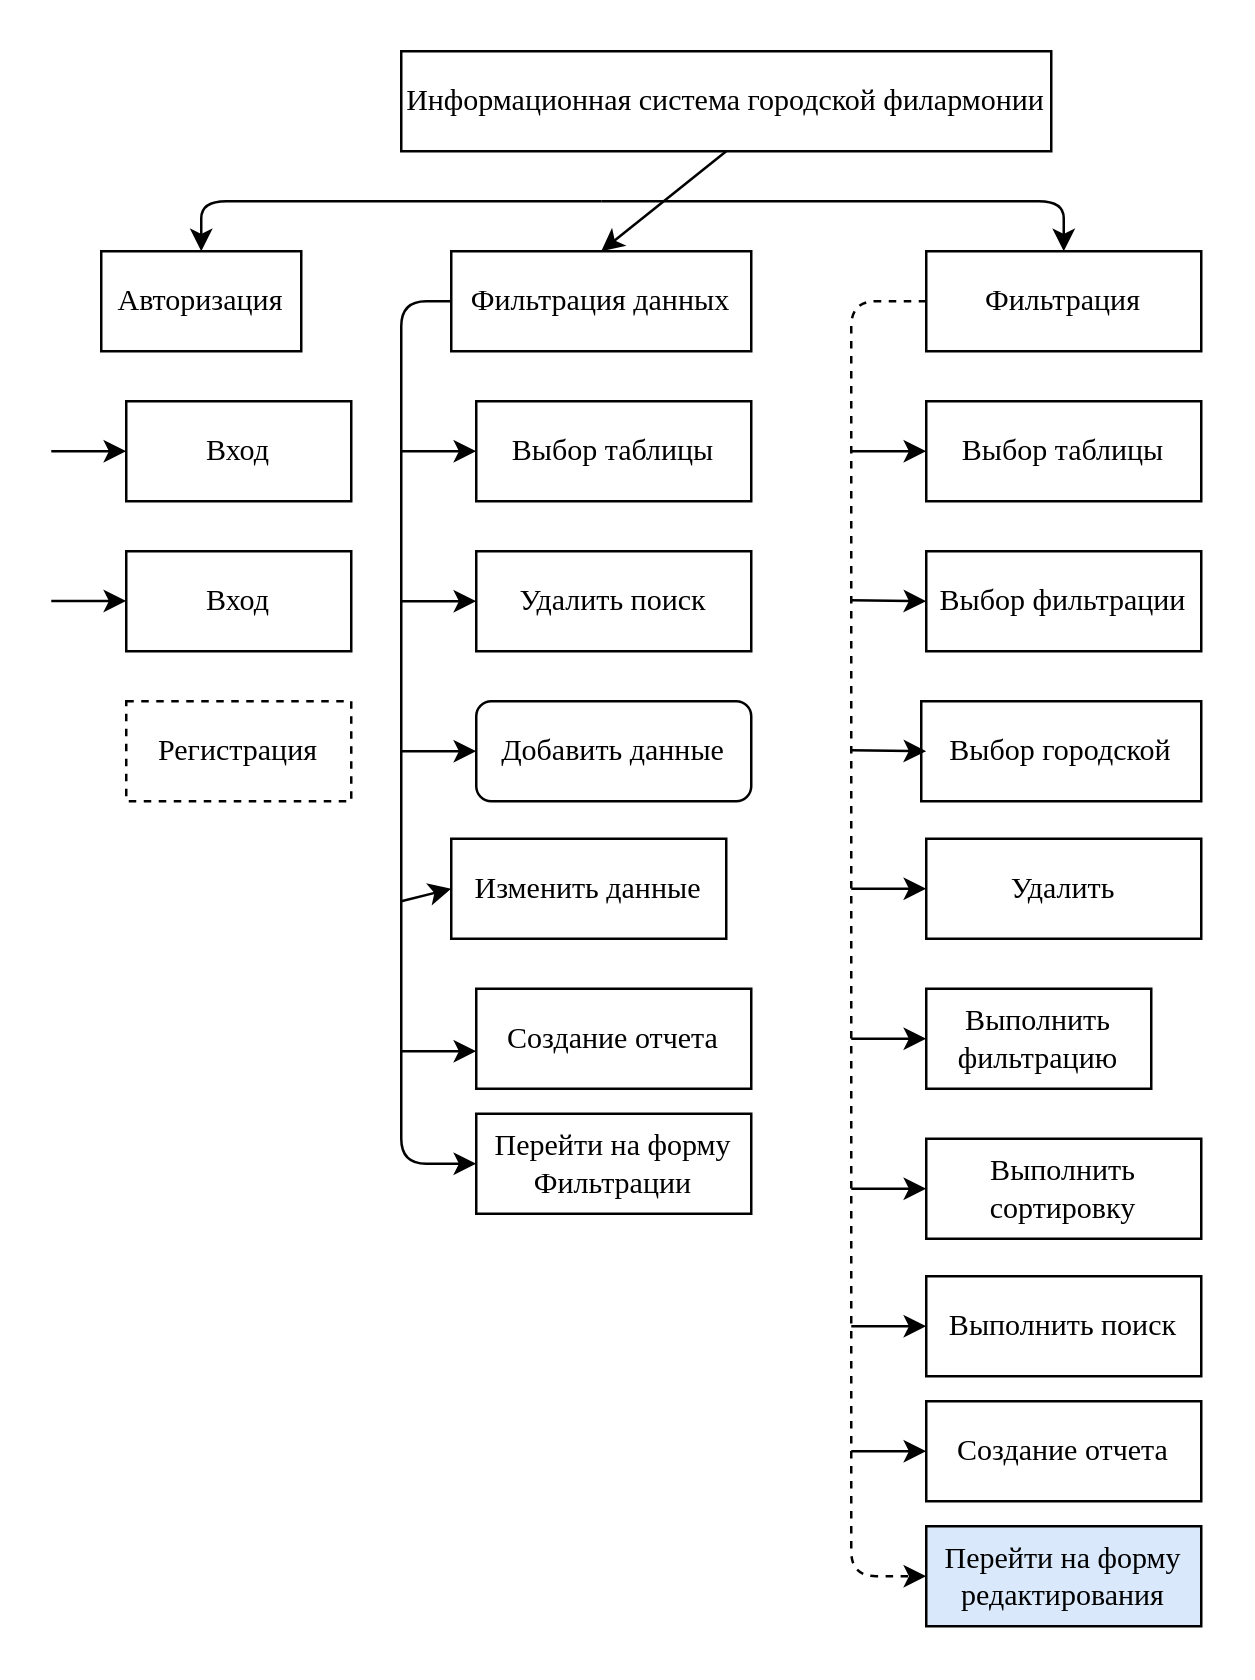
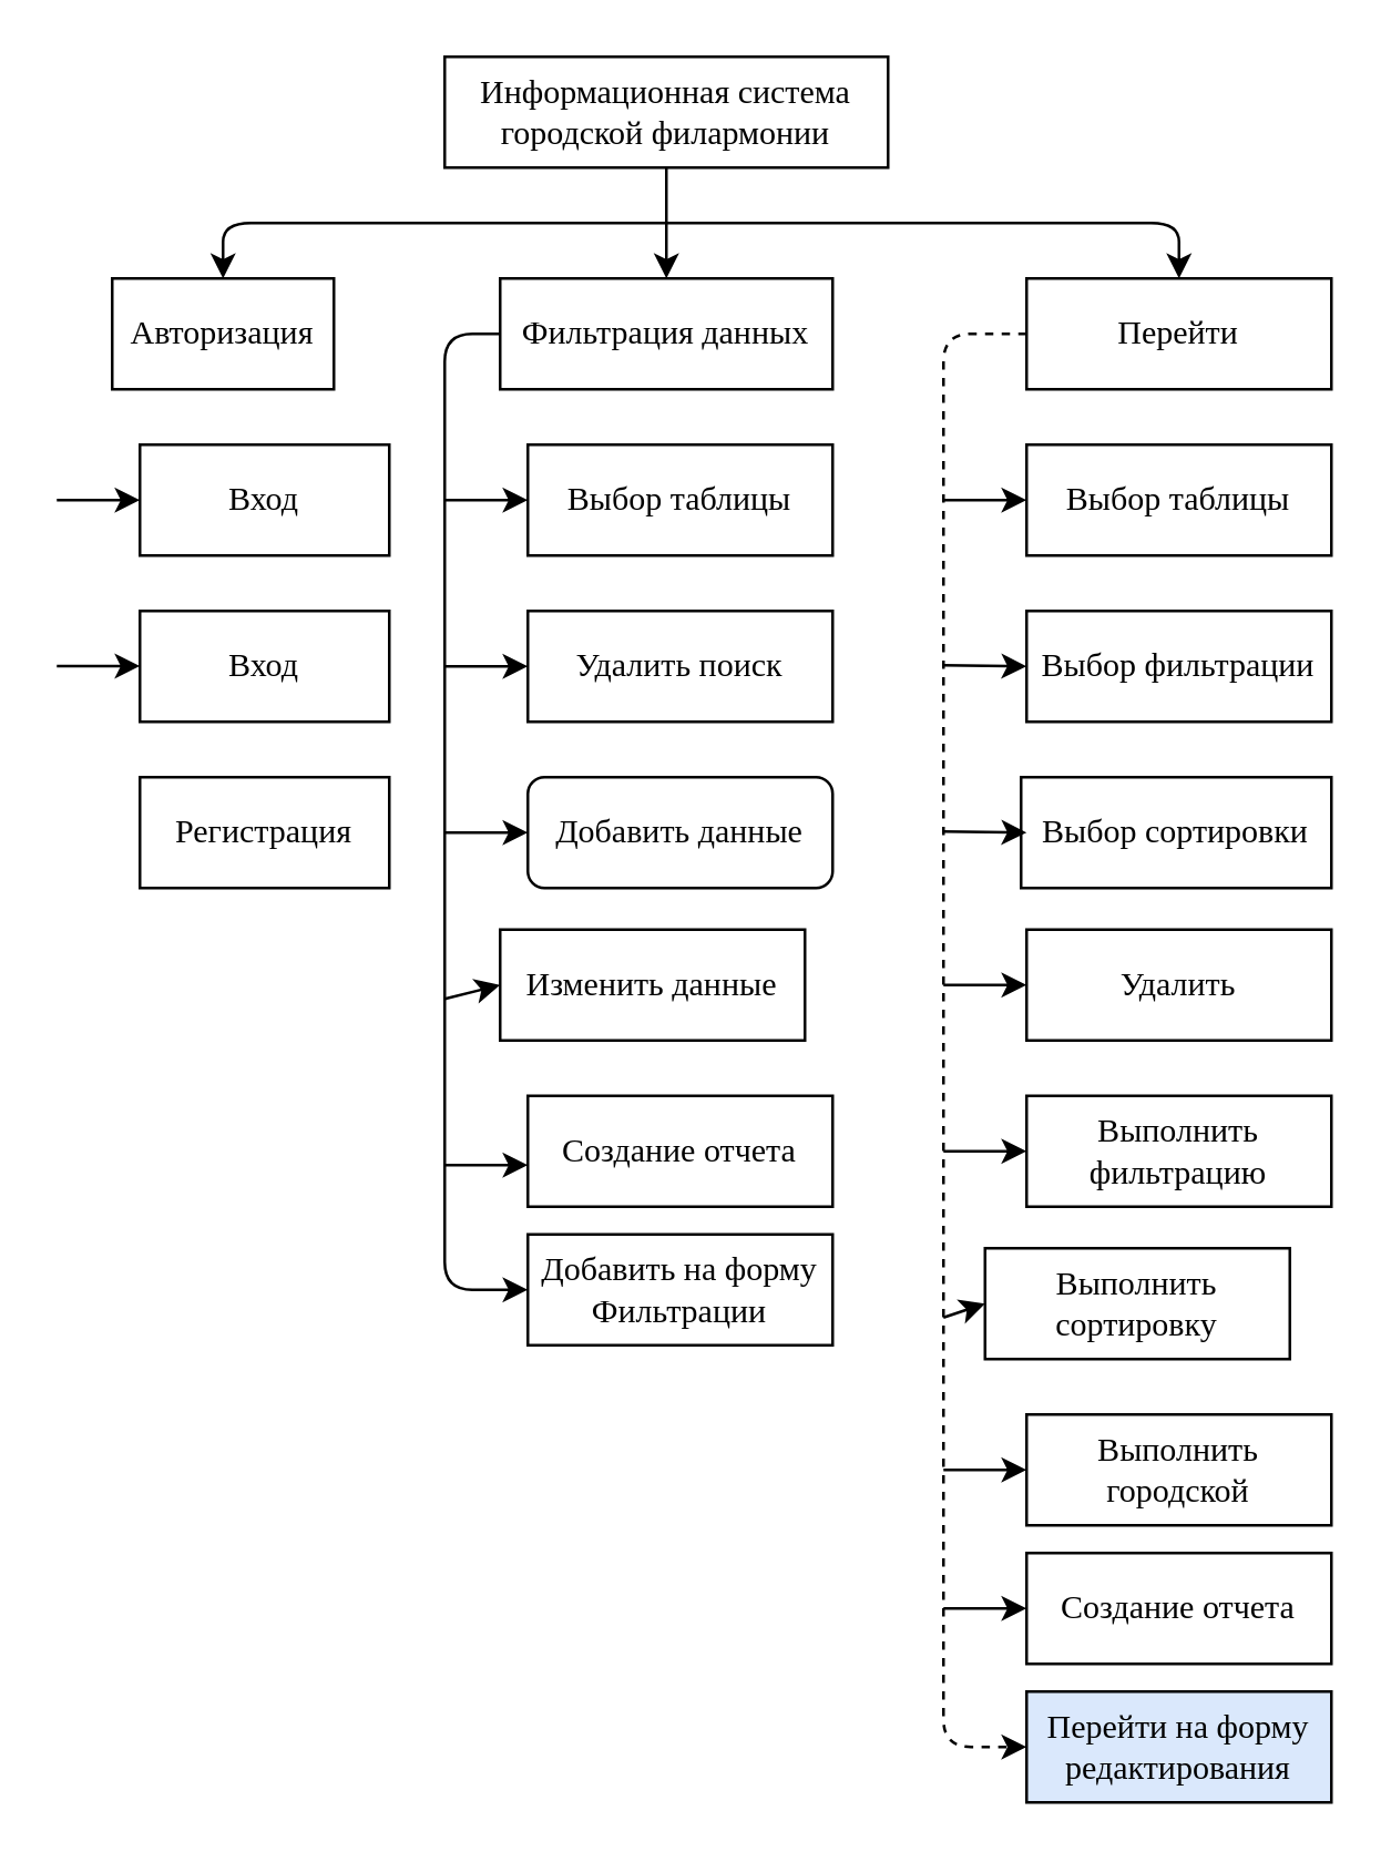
  <mxCell id="0" />
  <mxCell id="1" parent="0" />
- <mxCell id="2" value="Информационная система городской филармонии" style="rounded=0;whiteSpace=wrap;html=1;fontFamily=Times New Roman;" parent="1" vertex="1"><mxGeometry x="160" y="20" width="260" height="40" as="geometry" /></mxCell>
+ <mxCell id="2" value="Информационная система городской филармонии" style="rounded=0;whiteSpace=wrap;html=1;fontFamily=Times New Roman;" parent="1" vertex="1"><mxGeometry x="160" y="20" width="160" height="40" as="geometry" /></mxCell>
  <mxCell id="3" value="Авторизация" style="rounded=0;whiteSpace=wrap;html=1;fontFamily=Times New Roman;" parent="1" vertex="1"><mxGeometry x="40" y="100" width="80" height="40" as="geometry" /></mxCell>
  <mxCell id="4" value="Фильтрация данных" style="rounded=0;whiteSpace=wrap;html=1;fontFamily=Times New Roman;" parent="1" vertex="1"><mxGeometry x="180" y="100" width="120" height="40" as="geometry" /></mxCell>
- <mxCell id="5" value="Фильтрация" style="rounded=0;whiteSpace=wrap;html=1;fontFamily=Times New Roman;" parent="1" vertex="1"><mxGeometry x="370" y="100" width="110" height="40" as="geometry" /></mxCell>
+ <mxCell id="5" value="Перейти" style="rounded=0;whiteSpace=wrap;html=1;fontFamily=Times New Roman;" parent="1" vertex="1"><mxGeometry x="370" y="100" width="110" height="40" as="geometry" /></mxCell>
  <mxCell id="6" value="" style="endArrow=classic;html=1;entryX=0.5;entryY=0;entryDx=0;entryDy=0;fontFamily=Times New Roman;" parent="1" target="5" edge="1"><mxGeometry width="50" height="50" relative="1" as="geometry"><mxPoint x="240" y="80" as="sourcePoint" /><mxPoint x="340" y="70" as="targetPoint" /><Array as="points"><mxPoint x="425" y="80" /></Array></mxGeometry></mxCell>
  <mxCell id="7" value="" style="endArrow=classic;html=1;entryX=0.5;entryY=0;entryDx=0;entryDy=0;exitX=0.5;exitY=1;exitDx=0;exitDy=0;fontFamily=Times New Roman;" parent="1" source="2" target="4" edge="1"><mxGeometry width="50" height="50" relative="1" as="geometry"><mxPoint x="290" y="120" as="sourcePoint" /><mxPoint x="340" y="70" as="targetPoint" /></mxGeometry></mxCell>
  <mxCell id="8" value="" style="endArrow=classic;html=1;entryX=0.5;entryY=0;entryDx=0;entryDy=0;fontFamily=Times New Roman;" parent="1" target="3" edge="1"><mxGeometry width="50" height="50" relative="1" as="geometry"><mxPoint x="240" y="80" as="sourcePoint" /><mxPoint x="340" y="70" as="targetPoint" /><Array as="points"><mxPoint x="80" y="80" /></Array></mxGeometry></mxCell>
  <mxCell id="9" value="Вход" style="rounded=0;whiteSpace=wrap;html=1;fontFamily=Times New Roman;" parent="1" vertex="1"><mxGeometry x="50" y="160" width="90" height="40" as="geometry" /></mxCell>
- <mxCell id="10" value="Регистрация" style="rounded=0;whiteSpace=wrap;html=1;fontFamily=Times New Roman;dashed=1;" parent="1" vertex="1"><mxGeometry x="50" y="280" width="90" height="40" as="geometry" /></mxCell>
+ <mxCell id="10" value="Регистрация" style="rounded=0;whiteSpace=wrap;html=1;fontFamily=Times New Roman;" parent="1" vertex="1"><mxGeometry x="50" y="280" width="90" height="40" as="geometry" /></mxCell>
  <mxCell id="11" value="" style="endArrow=classic;html=1;entryX=0;entryY=0.5;entryDx=0;entryDy=0;fontFamily=Times New Roman;" parent="1" target="9" edge="1"><mxGeometry width="50" height="50" relative="1" as="geometry"><mxPoint x="20" y="180" as="sourcePoint" /><mxPoint x="70" y="130" as="targetPoint" /></mxGeometry></mxCell>
  <mxCell id="12" value="Удалить поиск" style="rounded=0;whiteSpace=wrap;html=1;fontFamily=Times New Roman;" parent="1" vertex="1"><mxGeometry x="190" y="220" width="110" height="40" as="geometry" /></mxCell>
  <mxCell id="13" value="Выбор таблицы" style="rounded=0;whiteSpace=wrap;html=1;fontFamily=Times New Roman;" parent="1" vertex="1"><mxGeometry x="190" y="160" width="110" height="40" as="geometry" /></mxCell>
  <mxCell id="14" value="Добавить данные" style="whiteSpace=wrap;html=1;fontFamily=Times New Roman;rounded=1;" parent="1" vertex="1"><mxGeometry x="190" y="280" width="110" height="40" as="geometry" /></mxCell>
  <mxCell id="15" value="Изменить данные" style="rounded=0;whiteSpace=wrap;html=1;fontFamily=Times New Roman;" parent="1" vertex="1"><mxGeometry x="180" y="335" width="110" height="40" as="geometry" /></mxCell>
  <mxCell id="16" value="" style="endArrow=classic;html=1;entryX=0;entryY=0.5;entryDx=0;entryDy=0;exitX=0;exitY=0.5;exitDx=0;exitDy=0;fontFamily=Times New Roman;" parent="1" target="20" edge="1"><mxGeometry width="50" height="50" relative="1" as="geometry"><mxPoint x="180" y="120" as="sourcePoint" /><mxPoint x="200" y="240" as="targetPoint" /><Array as="points"><mxPoint x="160" y="120" /><mxPoint x="160" y="180" /><mxPoint x="160" y="465" /></Array></mxGeometry></mxCell>
  <mxCell id="17" value="" style="endArrow=classic;html=1;entryX=0;entryY=0.5;entryDx=0;entryDy=0;fontFamily=Times New Roman;" parent="1" target="13" edge="1"><mxGeometry width="50" height="50" relative="1" as="geometry"><mxPoint x="160" y="180" as="sourcePoint" /><mxPoint x="160" y="190" as="targetPoint" /></mxGeometry></mxCell>
  <mxCell id="18" value="" style="endArrow=classic;html=1;entryX=0;entryY=0.5;entryDx=0;entryDy=0;fontFamily=Times New Roman;" parent="1" target="12" edge="1"><mxGeometry width="50" height="50" relative="1" as="geometry"><mxPoint x="160" y="240" as="sourcePoint" /><mxPoint x="160" y="190" as="targetPoint" /></mxGeometry></mxCell>
  <mxCell id="19" value="" style="endArrow=classic;html=1;entryX=0;entryY=0.5;entryDx=0;entryDy=0;fontFamily=Times New Roman;" parent="1" target="14" edge="1"><mxGeometry width="50" height="50" relative="1" as="geometry"><mxPoint x="160" y="300" as="sourcePoint" /><mxPoint x="160" y="190" as="targetPoint" /></mxGeometry></mxCell>
- <mxCell id="20" value="Перейти на форму Фильтрации" style="rounded=0;whiteSpace=wrap;html=1;fontFamily=Times New Roman;" parent="1" vertex="1"><mxGeometry x="190" y="445" width="110" height="40" as="geometry" /></mxCell>
+ <mxCell id="20" value="Добавить на форму Фильтрации" style="rounded=0;whiteSpace=wrap;html=1;fontFamily=Times New Roman;" parent="1" vertex="1"><mxGeometry x="190" y="445" width="110" height="40" as="geometry" /></mxCell>
  <mxCell id="21" value="" style="endArrow=classic;html=1;entryX=0;entryY=0.5;entryDx=0;entryDy=0;fontFamily=Times New Roman;" parent="1" target="15" edge="1"><mxGeometry width="50" height="50" relative="1" as="geometry"><mxPoint x="160" y="360" as="sourcePoint" /><mxPoint x="160" y="260" as="targetPoint" /></mxGeometry></mxCell>
  <mxCell id="22" value="Удалить" style="rounded=0;whiteSpace=wrap;html=1;fontFamily=Times New Roman;" parent="1" vertex="1"><mxGeometry x="370" y="335" width="110" height="40" as="geometry" /></mxCell>
  <mxCell id="23" value="Выбор таблицы" style="rounded=0;whiteSpace=wrap;html=1;fontFamily=Times New Roman;" parent="1" vertex="1"><mxGeometry x="370" y="160" width="110" height="40" as="geometry" /></mxCell>
- <mxCell id="24" value="Выполнить фильтрацию" style="rounded=0;whiteSpace=wrap;html=1;fontFamily=Times New Roman;" parent="1" vertex="1"><mxGeometry x="370" y="395" width="90" height="40" as="geometry" /></mxCell>
- <mxCell id="25" value="Выполнить сортировку" style="rounded=0;whiteSpace=wrap;html=1;fontFamily=Times New Roman;" parent="1" vertex="1"><mxGeometry x="370" y="455" width="110" height="40" as="geometry" /></mxCell>
+ <mxCell id="24" value="Выполнить фильтрацию" style="rounded=0;whiteSpace=wrap;html=1;fontFamily=Times New Roman;" parent="1" vertex="1"><mxGeometry x="370" y="395" width="110" height="40" as="geometry" /></mxCell>
+ <mxCell id="25" value="Выполнить сортировку" style="rounded=0;whiteSpace=wrap;html=1;fontFamily=Times New Roman;" parent="1" vertex="1"><mxGeometry x="355" y="450" width="110" height="40" as="geometry" /></mxCell>
  <mxCell id="26" value="" style="endArrow=classic;html=1;entryX=0;entryY=0.5;entryDx=0;entryDy=0;fontFamily=Times New Roman;" parent="1" target="23" edge="1"><mxGeometry width="50" height="50" relative="1" as="geometry"><mxPoint x="340" y="180" as="sourcePoint" /><mxPoint x="340" y="190" as="targetPoint" /></mxGeometry></mxCell>
  <mxCell id="27" value="" style="endArrow=classic;html=1;entryX=0;entryY=0.5;entryDx=0;entryDy=0;fontFamily=Times New Roman;" parent="1" target="22" edge="1"><mxGeometry width="50" height="50" relative="1" as="geometry"><mxPoint x="340" y="355" as="sourcePoint" /><mxPoint x="340" y="190" as="targetPoint" /></mxGeometry></mxCell>
  <mxCell id="28" value="" style="endArrow=classic;html=1;entryX=0;entryY=0.5;entryDx=0;entryDy=0;fontFamily=Times New Roman;" parent="1" target="24" edge="1"><mxGeometry width="50" height="50" relative="1" as="geometry"><mxPoint x="340" y="415" as="sourcePoint" /><mxPoint x="340" y="190" as="targetPoint" /></mxGeometry></mxCell>
  <mxCell id="29" value="Перейти на форму редактирования" style="rounded=0;whiteSpace=wrap;html=1;fontFamily=Times New Roman;fillColor=#dae8fc;" parent="1" vertex="1"><mxGeometry x="370" y="610" width="110" height="40" as="geometry" /></mxCell>
  <mxCell id="30" value="" style="endArrow=classic;html=1;entryX=0;entryY=0.5;entryDx=0;entryDy=0;fontFamily=Times New Roman;" parent="1" target="25" edge="1"><mxGeometry width="50" height="50" relative="1" as="geometry"><mxPoint x="340" y="475" as="sourcePoint" /><mxPoint x="340" y="260" as="targetPoint" /></mxGeometry></mxCell>
  <mxCell id="31" value="" style="endArrow=classic;html=1;entryX=0;entryY=0.5;entryDx=0;entryDy=0;exitX=0;exitY=0.5;exitDx=0;exitDy=0;fontFamily=Times New Roman;dashed=1;" parent="1" source="5" target="29" edge="1"><mxGeometry width="50" height="50" relative="1" as="geometry"><mxPoint x="360" y="120" as="sourcePoint" /><mxPoint x="400" y="420" as="targetPoint" /><Array as="points"><mxPoint x="340" y="120" /><mxPoint x="340" y="180" /><mxPoint x="340" y="630" /></Array></mxGeometry></mxCell>
  <mxCell id="32" value="Выбор фильтрации&lt;span style=&quot;color: rgba(0, 0, 0, 0); font-size: 0px;&quot;&gt;%3CmxGraphModel%3E%3Croot%3E%3CmxCell%20id%3D%220%22%2F%3E%3CmxCell%20id%3D%221%22%20parent%3D%220%22%2F%3E%3CmxCell%20id%3D%222%22%20value%3D%22%D0%92%D1%8B%D0%B1%D0%BE%D1%80%20%D1%82%D0%B0%D0%B1%D0%BB%D0%B8%D1%86%D1%8B%22%20style%3D%22rounded%3D0%3BwhiteSpace%3Dwrap%3Bhtml%3D1%3B%22%20vertex%3D%221%22%20parent%3D%221%22%3E%3CmxGeometry%20x%3D%22520%22%20y%3D%22300%22%20width%3D%2280%22%20height%3D%2240%22%20as%3D%22geometry%22%2F%3E%3C%2FmxCell%3E%3C%2Froot%3E%3C%2FmxGraphModel%3E&lt;/span&gt;" style="rounded=0;whiteSpace=wrap;html=1;fontFamily=Times New Roman;" parent="1" vertex="1"><mxGeometry x="370" y="220" width="110" height="40" as="geometry" /></mxCell>
- <mxCell id="33" value="Выбор городской" style="rounded=0;whiteSpace=wrap;html=1;fontFamily=Times New Roman;" parent="1" vertex="1"><mxGeometry x="368" y="280" width="112" height="40" as="geometry" /></mxCell>
+ <mxCell id="33" value="Выбор сортировки" style="rounded=0;whiteSpace=wrap;html=1;fontFamily=Times New Roman;" parent="1" vertex="1"><mxGeometry x="368" y="280" width="112" height="40" as="geometry" /></mxCell>
  <mxCell id="34" value="" style="endArrow=classic;html=1;fontFamily=Times New Roman;" parent="1" edge="1"><mxGeometry width="50" height="50" relative="1" as="geometry"><mxPoint x="340" y="299.58" as="sourcePoint" /><mxPoint x="370" y="300" as="targetPoint" /></mxGeometry></mxCell>
  <mxCell id="35" value="" style="endArrow=classic;html=1;fontFamily=Times New Roman;" parent="1" edge="1"><mxGeometry width="50" height="50" relative="1" as="geometry"><mxPoint x="340" y="239.58" as="sourcePoint" /><mxPoint x="370" y="240" as="targetPoint" /></mxGeometry></mxCell>
- <mxCell id="36" value="Выполнить поиск" style="rounded=0;whiteSpace=wrap;html=1;fontFamily=Times New Roman;" vertex="1" parent="1"><mxGeometry x="370" y="510" width="110" height="40" as="geometry" /></mxCell>
+ <mxCell id="36" value="Выполнить городской" style="rounded=0;whiteSpace=wrap;html=1;fontFamily=Times New Roman;" vertex="1" parent="1"><mxGeometry x="370" y="510" width="110" height="40" as="geometry" /></mxCell>
  <mxCell id="37" value="Создание отчета" style="rounded=0;whiteSpace=wrap;html=1;fontFamily=Times New Roman;" vertex="1" parent="1"><mxGeometry x="370" y="560" width="110" height="40" as="geometry" /></mxCell>
  <mxCell id="38" value="" style="endArrow=classic;html=1;entryX=0;entryY=0.5;entryDx=0;entryDy=0;fontFamily=Times New Roman;" edge="1" parent="1"><mxGeometry width="50" height="50" relative="1" as="geometry"><mxPoint x="340" y="530" as="sourcePoint" /><mxPoint x="370" y="530" as="targetPoint" /></mxGeometry></mxCell>
  <mxCell id="39" value="" style="endArrow=classic;html=1;entryX=0;entryY=0.5;entryDx=0;entryDy=0;fontFamily=Times New Roman;" edge="1" parent="1"><mxGeometry width="50" height="50" relative="1" as="geometry"><mxPoint x="340" y="580" as="sourcePoint" /><mxPoint x="370" y="580" as="targetPoint" /></mxGeometry></mxCell>
  <mxCell id="40" value="Создание отчета" style="rounded=0;whiteSpace=wrap;html=1;fontFamily=Times New Roman;" vertex="1" parent="1"><mxGeometry x="190" y="395" width="110" height="40" as="geometry" /></mxCell>
  <mxCell id="41" value="" style="endArrow=classic;html=1;entryX=0;entryY=0.5;entryDx=0;entryDy=0;fontFamily=Times New Roman;" edge="1" parent="1"><mxGeometry width="50" height="50" relative="1" as="geometry"><mxPoint x="160" y="420" as="sourcePoint" /><mxPoint x="190" y="420" as="targetPoint" /></mxGeometry></mxCell>
  <mxCell id="42" value="Вход" style="rounded=0;whiteSpace=wrap;html=1;fontFamily=Times New Roman;" vertex="1" parent="1"><mxGeometry x="50" y="220" width="90" height="40" as="geometry" /></mxCell>
  <mxCell id="43" value="" style="endArrow=classic;html=1;entryX=0;entryY=0.5;entryDx=0;entryDy=0;fontFamily=Times New Roman;" edge="1" parent="1"><mxGeometry width="50" height="50" relative="1" as="geometry"><mxPoint x="20" y="239.88" as="sourcePoint" /><mxPoint x="50" y="239.88" as="targetPoint" /></mxGeometry></mxCell>
